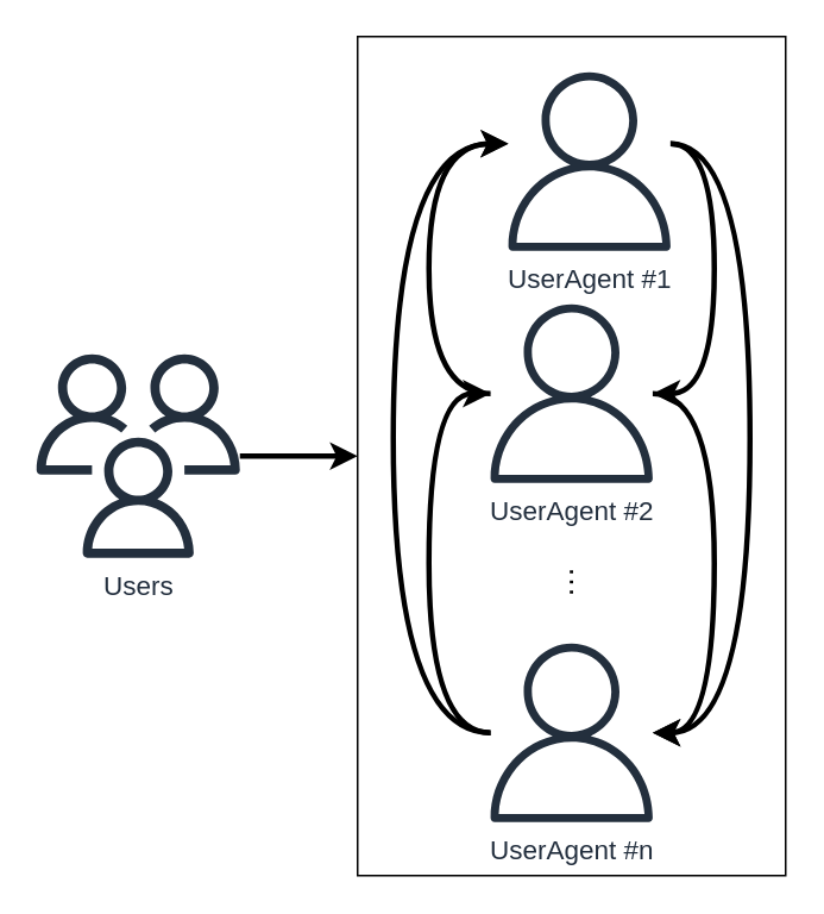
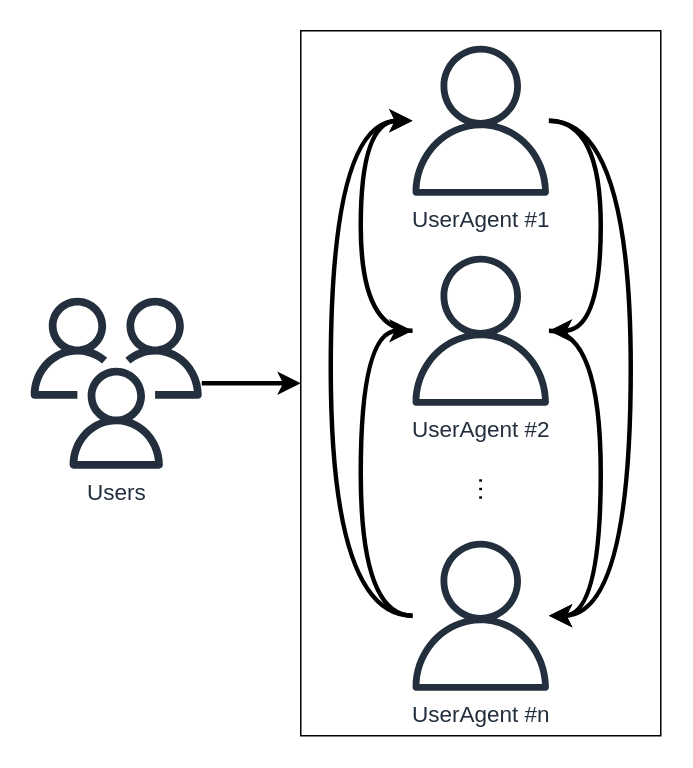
  <mxCell id="0" />
  <mxCell id="1" parent="0" />
  <mxCell id="2" value="" style="rounded=0;whiteSpace=wrap;html=1;" parent="1" vertex="1"><mxGeometry x="200" y="20" width="240" height="470" as="geometry" /></mxCell>
  <mxCell id="3" value="" style="edgeStyle=orthogonalEdgeStyle;rounded=0;orthogonalLoop=1;jettySize=auto;html=1;fontSize=17;curved=1;strokeWidth=3;" edge="1" parent="1" source="5" target="10"><mxGeometry relative="1" as="geometry"><Array as="points"><mxPoint x="400" y="80" /><mxPoint x="400" y="220" /></Array></mxGeometry></mxCell>
  <mxCell id="4" value="" style="edgeStyle=orthogonalEdgeStyle;curved=1;rounded=0;orthogonalLoop=1;jettySize=auto;html=1;fontSize=17;strokeWidth=3;" edge="1" parent="1" source="5" target="13"><mxGeometry relative="1" as="geometry"><Array as="points"><mxPoint x="420" y="80" /><mxPoint x="420" y="410" /></Array></mxGeometry></mxCell>
- <mxCell id="5" value="&lt;font style=&quot;font-size: 15px&quot;&gt;UserAgent #1&lt;/font&gt;" style="sketch=0;outlineConnect=0;fontColor=#232F3E;gradientColor=none;fillColor=#232F3D;strokeColor=none;dashed=0;verticalLabelPosition=bottom;verticalAlign=top;align=center;html=1;fontSize=12;fontStyle=0;aspect=fixed;pointerEvents=1;shape=mxgraph.aws4.user;" parent="1" vertex="1"><mxGeometry x="280" y="40" width="100" height="100" as="geometry" /></mxCell>
+ <mxCell id="5" value="&lt;font style=&quot;font-size: 15px&quot;&gt;UserAgent #1&lt;/font&gt;" style="sketch=0;outlineConnect=0;fontColor=#232F3E;gradientColor=none;fillColor=#232F3D;strokeColor=none;dashed=0;verticalLabelPosition=bottom;verticalAlign=top;align=center;html=1;fontSize=12;fontStyle=0;aspect=fixed;pointerEvents=1;shape=mxgraph.aws4.user;" parent="1" vertex="1"><mxGeometry x="270" y="30" width="100" height="100" as="geometry" /></mxCell>
  <mxCell id="6" value="" style="edgeStyle=orthogonalEdgeStyle;curved=1;rounded=0;orthogonalLoop=1;jettySize=auto;html=1;fontSize=17;strokeWidth=3;" edge="1" parent="1" source="7" target="2"><mxGeometry relative="1" as="geometry" /></mxCell>
  <mxCell id="7" value="&lt;font style=&quot;font-size: 15px&quot;&gt;Users&lt;/font&gt;" style="sketch=0;outlineConnect=0;fontColor=#232F3E;gradientColor=none;fillColor=#232F3D;strokeColor=none;dashed=0;verticalLabelPosition=bottom;verticalAlign=top;align=center;html=1;fontSize=12;fontStyle=0;aspect=fixed;pointerEvents=1;shape=mxgraph.aws4.users;" parent="1" vertex="1"><mxGeometry y="198" width="114" height="114" as="geometry" x="20" /></mxCell>
  <mxCell id="8" value="" style="edgeStyle=orthogonalEdgeStyle;curved=1;rounded=0;orthogonalLoop=1;jettySize=auto;html=1;fontSize=17;strokeWidth=3;" edge="1" parent="1" source="10" target="13"><mxGeometry relative="1" as="geometry"><Array as="points"><mxPoint x="400" y="220" /><mxPoint x="400" y="410" /></Array></mxGeometry></mxCell>
  <mxCell id="9" value="" style="edgeStyle=orthogonalEdgeStyle;curved=1;rounded=0;orthogonalLoop=1;jettySize=auto;html=1;fontSize=17;strokeWidth=3;" edge="1" parent="1" source="10" target="5"><mxGeometry relative="1" as="geometry"><Array as="points"><mxPoint x="240" y="220" /><mxPoint x="240" y="80" /></Array></mxGeometry></mxCell>
  <mxCell id="10" value="&lt;font style=&quot;font-size: 15px&quot;&gt;UserAgent #2&lt;/font&gt;" style="sketch=0;outlineConnect=0;fontColor=#232F3E;gradientColor=none;fillColor=#232F3D;strokeColor=none;dashed=0;verticalLabelPosition=bottom;verticalAlign=top;align=center;html=1;fontSize=12;fontStyle=0;aspect=fixed;pointerEvents=1;shape=mxgraph.aws4.user;" vertex="1" parent="1"><mxGeometry x="270" y="170" width="100" height="100" as="geometry" /></mxCell>
  <mxCell id="11" value="" style="edgeStyle=orthogonalEdgeStyle;curved=1;rounded=0;orthogonalLoop=1;jettySize=auto;html=1;fontSize=17;strokeWidth=3;" edge="1" parent="1" source="13" target="10"><mxGeometry relative="1" as="geometry"><Array as="points"><mxPoint x="240" y="410" /><mxPoint x="240" y="220" /></Array></mxGeometry></mxCell>
  <mxCell id="12" value="" style="edgeStyle=orthogonalEdgeStyle;curved=1;rounded=0;orthogonalLoop=1;jettySize=auto;html=1;fontSize=17;strokeWidth=3;" edge="1" parent="1" source="13" target="5"><mxGeometry relative="1" as="geometry"><Array as="points"><mxPoint x="220" y="410" /><mxPoint x="220" y="80" /></Array></mxGeometry></mxCell>
  <mxCell id="13" value="&lt;font style=&quot;font-size: 15px&quot;&gt;UserAgent #n&lt;br&gt;&lt;/font&gt;" style="sketch=0;outlineConnect=0;fontColor=#232F3E;gradientColor=none;fillColor=#232F3D;strokeColor=none;dashed=0;verticalLabelPosition=bottom;verticalAlign=top;align=center;html=1;fontSize=12;fontStyle=0;aspect=fixed;pointerEvents=1;shape=mxgraph.aws4.user;" vertex="1" parent="1"><mxGeometry x="270" y="360" width="100" height="100" as="geometry" /></mxCell>
  <mxCell id="14" value="&lt;font style=&quot;font-size: 17px&quot;&gt;···&lt;/font&gt;" style="text;html=1;strokeColor=none;fillColor=none;align=center;verticalAlign=middle;whiteSpace=wrap;rounded=0;rotation=-90;" vertex="1" parent="1"><mxGeometry x="305" y="311" width="30" height="30" as="geometry" /></mxCell>
